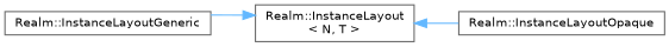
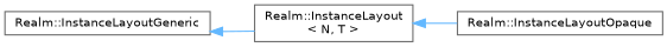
  digraph {
    rankdir=LR
    node [color=grey40 fillcolor=white fontname=Helvetica fontsize=10 shape=box style=filled]
    edge [color=steelblue1 dir=back fontname=Helvetica fontsize=10 labelfontname=Helvetica labelfontsize=10 style=solid]
    n1 [height=0.2 label="Realm::InstanceLayoutGeneric" width=0.4]
    n2 [height=0.2 label="Realm::InstanceLayout\l\< N, T \>" width=0.4]
    n3 [height=0.2 label="Realm::InstanceLayoutOpaque" width=0.4]
-   n2 -> n1
+   n1 -> n2
    n2 -> n3
  }
